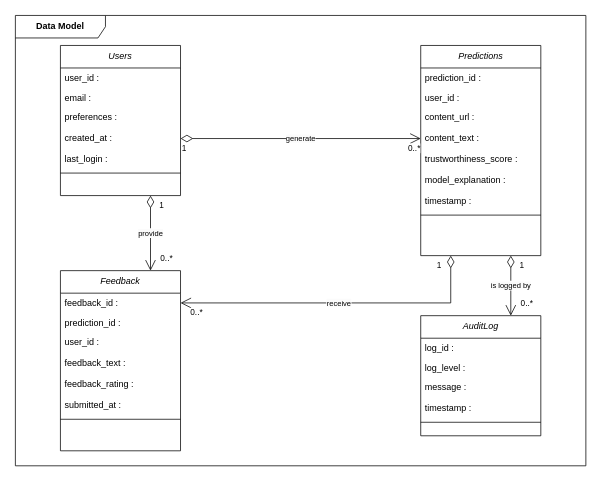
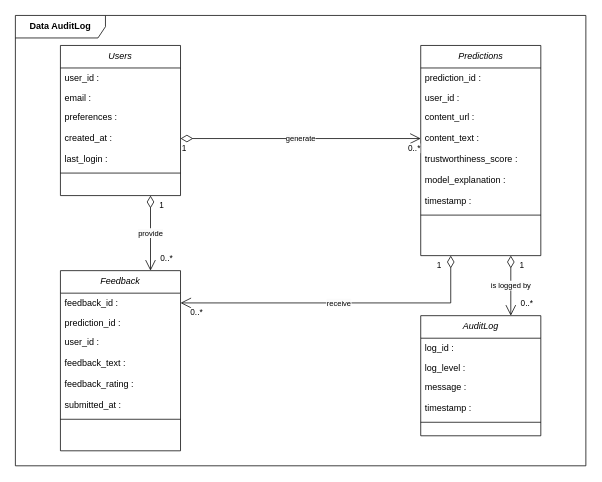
  <mxCell id="0" />
  <mxCell id="1" parent="0" />
  <mxCell id="2" value="Users" style="swimlane;fontStyle=2;align=center;verticalAlign=top;childLayout=stackLayout;horizontal=1;startSize=30;horizontalStack=0;resizeParent=1;resizeLast=0;collapsible=1;marginBottom=0;rounded=0;shadow=0;strokeWidth=1;" parent="1" vertex="1"><mxGeometry x="80" y="60" width="160" height="200" as="geometry"><mxRectangle x="230" y="140" width="160" height="26" as="alternateBounds" /></mxGeometry></mxCell>
  <mxCell id="3" value="user_id : " style="text;align=left;verticalAlign=top;spacingLeft=4;spacingRight=4;overflow=hidden;rotatable=0;points=[[0,0.5],[1,0.5]];portConstraint=eastwest;" parent="2" vertex="1"><mxGeometry y="30" width="160" height="26" as="geometry" /></mxCell>
  <mxCell id="4" value="email : " style="text;align=left;verticalAlign=top;spacingLeft=4;spacingRight=4;overflow=hidden;rotatable=0;points=[[0,0.5],[1,0.5]];portConstraint=eastwest;rounded=0;shadow=0;html=0;" parent="2" vertex="1"><mxGeometry y="56" width="160" height="26" as="geometry" /></mxCell>
  <mxCell id="5" value="preferences :" style="text;align=left;verticalAlign=top;spacingLeft=4;spacingRight=4;overflow=hidden;rotatable=0;points=[[0,0.5],[1,0.5]];portConstraint=eastwest;rounded=0;shadow=0;html=0;" parent="2" vertex="1"><mxGeometry y="82" width="160" height="28" as="geometry" /></mxCell>
  <mxCell id="6" value="created_at : " style="text;align=left;verticalAlign=top;spacingLeft=4;spacingRight=4;overflow=hidden;rotatable=0;points=[[0,0.5],[1,0.5]];portConstraint=eastwest;rounded=0;shadow=0;html=0;" vertex="1" parent="2"><mxGeometry y="110" width="160" height="28" as="geometry" /></mxCell>
  <mxCell id="7" value="last_login : " style="text;align=left;verticalAlign=top;spacingLeft=4;spacingRight=4;overflow=hidden;rotatable=0;points=[[0,0.5],[1,0.5]];portConstraint=eastwest;rounded=0;shadow=0;html=0;" vertex="1" parent="2"><mxGeometry y="138" width="160" height="28" as="geometry" /></mxCell>
  <mxCell id="8" value="" style="line;html=1;strokeWidth=1;align=left;verticalAlign=middle;spacingTop=-1;spacingLeft=3;spacingRight=3;rotatable=0;labelPosition=right;points=[];portConstraint=eastwest;" parent="2" vertex="1"><mxGeometry y="166" width="160" height="8" as="geometry" /></mxCell>
  <mxCell id="9" value="Predictions" style="swimlane;fontStyle=2;align=center;verticalAlign=top;childLayout=stackLayout;horizontal=1;startSize=30;horizontalStack=0;resizeParent=1;resizeLast=0;collapsible=1;marginBottom=0;rounded=0;shadow=0;strokeWidth=1;" vertex="1" parent="1"><mxGeometry x="560" y="60" width="160" height="280" as="geometry"><mxRectangle x="230" y="140" width="160" height="26" as="alternateBounds" /></mxGeometry></mxCell>
  <mxCell id="10" value="prediction_id :" style="text;align=left;verticalAlign=top;spacingLeft=4;spacingRight=4;overflow=hidden;rotatable=0;points=[[0,0.5],[1,0.5]];portConstraint=eastwest;" vertex="1" parent="9"><mxGeometry y="30" width="160" height="26" as="geometry" /></mxCell>
  <mxCell id="11" value="user_id :" style="text;align=left;verticalAlign=top;spacingLeft=4;spacingRight=4;overflow=hidden;rotatable=0;points=[[0,0.5],[1,0.5]];portConstraint=eastwest;rounded=0;shadow=0;html=0;" vertex="1" parent="9"><mxGeometry y="56" width="160" height="26" as="geometry" /></mxCell>
  <mxCell id="12" value="content_url : " style="text;align=left;verticalAlign=top;spacingLeft=4;spacingRight=4;overflow=hidden;rotatable=0;points=[[0,0.5],[1,0.5]];portConstraint=eastwest;rounded=0;shadow=0;html=0;" vertex="1" parent="9"><mxGeometry y="82" width="160" height="28" as="geometry" /></mxCell>
  <mxCell id="13" value="content_text : " style="text;align=left;verticalAlign=top;spacingLeft=4;spacingRight=4;overflow=hidden;rotatable=0;points=[[0,0.5],[1,0.5]];portConstraint=eastwest;rounded=0;shadow=0;html=0;" vertex="1" parent="9"><mxGeometry y="110" width="160" height="28" as="geometry" /></mxCell>
  <mxCell id="14" value="trustworthiness_score : " style="text;align=left;verticalAlign=top;spacingLeft=4;spacingRight=4;overflow=hidden;rotatable=0;points=[[0,0.5],[1,0.5]];portConstraint=eastwest;rounded=0;shadow=0;html=0;" vertex="1" parent="9"><mxGeometry y="138" width="160" height="28" as="geometry" /></mxCell>
  <mxCell id="15" value="model_explanation :" style="text;align=left;verticalAlign=top;spacingLeft=4;spacingRight=4;overflow=hidden;rotatable=0;points=[[0,0.5],[1,0.5]];portConstraint=eastwest;rounded=0;shadow=0;html=0;" vertex="1" parent="9"><mxGeometry y="166" width="160" height="28" as="geometry" /></mxCell>
  <mxCell id="16" value="timestamp : " style="text;align=left;verticalAlign=top;spacingLeft=4;spacingRight=4;overflow=hidden;rotatable=0;points=[[0,0.5],[1,0.5]];portConstraint=eastwest;rounded=0;shadow=0;html=0;" vertex="1" parent="9"><mxGeometry y="194" width="160" height="28" as="geometry" /></mxCell>
  <mxCell id="17" value="" style="line;html=1;strokeWidth=1;align=left;verticalAlign=middle;spacingTop=-1;spacingLeft=3;spacingRight=3;rotatable=0;labelPosition=right;points=[];portConstraint=eastwest;" vertex="1" parent="9"><mxGeometry y="222" width="160" height="8" as="geometry" /></mxCell>
  <mxCell id="18" value="Feedback" style="swimlane;fontStyle=2;align=center;verticalAlign=top;childLayout=stackLayout;horizontal=1;startSize=30;horizontalStack=0;resizeParent=1;resizeLast=0;collapsible=1;marginBottom=0;rounded=0;shadow=0;strokeWidth=1;" vertex="1" parent="1"><mxGeometry x="80" y="360" width="160" height="240" as="geometry"><mxRectangle x="230" y="140" width="160" height="26" as="alternateBounds" /></mxGeometry></mxCell>
  <mxCell id="19" value="feedback_id : " style="text;align=left;verticalAlign=top;spacingLeft=4;spacingRight=4;overflow=hidden;rotatable=0;points=[[0,0.5],[1,0.5]];portConstraint=eastwest;" vertex="1" parent="18"><mxGeometry y="30" width="160" height="26" as="geometry" /></mxCell>
  <mxCell id="20" value="prediction_id : " style="text;align=left;verticalAlign=top;spacingLeft=4;spacingRight=4;overflow=hidden;rotatable=0;points=[[0,0.5],[1,0.5]];portConstraint=eastwest;rounded=0;shadow=0;html=0;" vertex="1" parent="18"><mxGeometry y="56" width="160" height="26" as="geometry" /></mxCell>
  <mxCell id="21" value="user_id : " style="text;align=left;verticalAlign=top;spacingLeft=4;spacingRight=4;overflow=hidden;rotatable=0;points=[[0,0.5],[1,0.5]];portConstraint=eastwest;rounded=0;shadow=0;html=0;" vertex="1" parent="18"><mxGeometry y="82" width="160" height="28" as="geometry" /></mxCell>
  <mxCell id="22" value="feedback_text : " style="text;align=left;verticalAlign=top;spacingLeft=4;spacingRight=4;overflow=hidden;rotatable=0;points=[[0,0.5],[1,0.5]];portConstraint=eastwest;rounded=0;shadow=0;html=0;" vertex="1" parent="18"><mxGeometry y="110" width="160" height="28" as="geometry" /></mxCell>
  <mxCell id="23" value="feedback_rating : " style="text;align=left;verticalAlign=top;spacingLeft=4;spacingRight=4;overflow=hidden;rotatable=0;points=[[0,0.5],[1,0.5]];portConstraint=eastwest;rounded=0;shadow=0;html=0;" vertex="1" parent="18"><mxGeometry y="138" width="160" height="28" as="geometry" /></mxCell>
  <mxCell id="24" value="submitted_at : " style="text;align=left;verticalAlign=top;spacingLeft=4;spacingRight=4;overflow=hidden;rotatable=0;points=[[0,0.5],[1,0.5]];portConstraint=eastwest;rounded=0;shadow=0;html=0;" vertex="1" parent="18"><mxGeometry y="166" width="160" height="28" as="geometry" /></mxCell>
  <mxCell id="25" value="" style="line;html=1;strokeWidth=1;align=left;verticalAlign=middle;spacingTop=-1;spacingLeft=3;spacingRight=3;rotatable=0;labelPosition=right;points=[];portConstraint=eastwest;" vertex="1" parent="18"><mxGeometry y="194" width="160" height="8" as="geometry" /></mxCell>
  <mxCell id="26" value="AuditLog" style="swimlane;fontStyle=2;align=center;verticalAlign=top;childLayout=stackLayout;horizontal=1;startSize=30;horizontalStack=0;resizeParent=1;resizeLast=0;collapsible=1;marginBottom=0;rounded=0;shadow=0;strokeWidth=1;" vertex="1" parent="1"><mxGeometry x="560" y="420" width="160" height="160" as="geometry"><mxRectangle x="230" y="140" width="160" height="26" as="alternateBounds" /></mxGeometry></mxCell>
  <mxCell id="27" value="log_id :" style="text;align=left;verticalAlign=top;spacingLeft=4;spacingRight=4;overflow=hidden;rotatable=0;points=[[0,0.5],[1,0.5]];portConstraint=eastwest;" vertex="1" parent="26"><mxGeometry y="30" width="160" height="26" as="geometry" /></mxCell>
  <mxCell id="28" value="log_level :" style="text;align=left;verticalAlign=top;spacingLeft=4;spacingRight=4;overflow=hidden;rotatable=0;points=[[0,0.5],[1,0.5]];portConstraint=eastwest;rounded=0;shadow=0;html=0;" vertex="1" parent="26"><mxGeometry y="56" width="160" height="26" as="geometry" /></mxCell>
  <mxCell id="29" value="message :" style="text;align=left;verticalAlign=top;spacingLeft=4;spacingRight=4;overflow=hidden;rotatable=0;points=[[0,0.5],[1,0.5]];portConstraint=eastwest;rounded=0;shadow=0;html=0;" vertex="1" parent="26"><mxGeometry y="82" width="160" height="28" as="geometry" /></mxCell>
  <mxCell id="30" value="timestamp :" style="text;align=left;verticalAlign=top;spacingLeft=4;spacingRight=4;overflow=hidden;rotatable=0;points=[[0,0.5],[1,0.5]];portConstraint=eastwest;rounded=0;shadow=0;html=0;" vertex="1" parent="26"><mxGeometry y="110" width="160" height="28" as="geometry" /></mxCell>
  <mxCell id="31" value="" style="line;html=1;strokeWidth=1;align=left;verticalAlign=middle;spacingTop=-1;spacingLeft=3;spacingRight=3;rotatable=0;labelPosition=right;points=[];portConstraint=eastwest;" vertex="1" parent="26"><mxGeometry y="138" width="160" height="8" as="geometry" /></mxCell>
  <mxCell id="32" value="&lt;span style=&quot;font-size: 10px; background-color: rgb(251, 251, 251);&quot;&gt;generate&lt;/span&gt;" style="endArrow=open;html=1;endSize=12;startArrow=diamondThin;startSize=14;startFill=0;edgeStyle=orthogonalEdgeStyle;rounded=0;exitX=1;exitY=0.5;exitDx=0;exitDy=0;entryX=0;entryY=0.5;entryDx=0;entryDy=0;" edge="1" parent="1" source="6" target="13"><mxGeometry relative="1" as="geometry"><mxPoint x="325" y="180" as="sourcePoint" /><mxPoint x="485" y="180" as="targetPoint" /><mxPoint as="offset" /></mxGeometry></mxCell>
  <mxCell id="33" value="1" style="edgeLabel;resizable=0;html=1;align=left;verticalAlign=top;" connectable="0" vertex="1" parent="32"><mxGeometry x="-1" relative="1" as="geometry" /></mxCell>
  <mxCell id="34" value="0..*" style="edgeLabel;resizable=0;html=1;align=right;verticalAlign=top;" connectable="0" vertex="1" parent="32"><mxGeometry x="1" relative="1" as="geometry" /></mxCell>
  <mxCell id="35" value="&lt;span style=&quot;font-size: 10px; background-color: rgb(251, 251, 251);&quot;&gt;provide&lt;/span&gt;" style="endArrow=open;html=1;endSize=12;startArrow=diamondThin;startSize=14;startFill=0;edgeStyle=orthogonalEdgeStyle;rounded=0;exitX=0.75;exitY=1;exitDx=0;exitDy=0;entryX=0.75;entryY=0;entryDx=0;entryDy=0;" edge="1" parent="1" source="2" target="18"><mxGeometry relative="1" as="geometry"><mxPoint x="210" y="280" as="sourcePoint" /><mxPoint x="530" y="280" as="targetPoint" /><mxPoint as="offset" /></mxGeometry></mxCell>
  <mxCell id="36" value="1" style="edgeLabel;resizable=0;html=1;align=left;verticalAlign=top;" connectable="0" vertex="1" parent="35"><mxGeometry x="-1" relative="1" as="geometry"><mxPoint x="10" as="offset" /></mxGeometry></mxCell>
  <mxCell id="37" value="0..*" style="edgeLabel;resizable=0;html=1;align=right;verticalAlign=top;" connectable="0" vertex="1" parent="35"><mxGeometry x="1" relative="1" as="geometry"><mxPoint x="30" y="-30" as="offset" /></mxGeometry></mxCell>
  <mxCell id="38" value="&lt;span style=&quot;font-size: 10px; background-color: rgb(251, 251, 251);&quot;&gt;receive&lt;/span&gt;" style="endArrow=open;html=1;endSize=12;startArrow=diamondThin;startSize=14;startFill=0;edgeStyle=orthogonalEdgeStyle;rounded=0;exitX=0.25;exitY=1;exitDx=0;exitDy=0;entryX=1;entryY=0.5;entryDx=0;entryDy=0;" edge="1" parent="1" source="9" target="19"><mxGeometry x="0.002" relative="1" as="geometry"><mxPoint x="270" y="400" as="sourcePoint" /><mxPoint x="590" y="400" as="targetPoint" /><mxPoint as="offset" /></mxGeometry></mxCell>
  <mxCell id="39" value="1" style="edgeLabel;resizable=0;html=1;align=left;verticalAlign=top;" connectable="0" vertex="1" parent="38"><mxGeometry x="-1" relative="1" as="geometry"><mxPoint x="-20" as="offset" /></mxGeometry></mxCell>
  <mxCell id="40" value="0..*" style="edgeLabel;resizable=0;html=1;align=right;verticalAlign=top;" connectable="0" vertex="1" parent="38"><mxGeometry x="1" relative="1" as="geometry"><mxPoint x="30" as="offset" /></mxGeometry></mxCell>
  <mxCell id="41" value="&lt;span style=&quot;font-size: 10px; background-color: rgb(251, 251, 251);&quot;&gt;is logged by&lt;/span&gt;" style="endArrow=open;html=1;endSize=12;startArrow=diamondThin;startSize=14;startFill=0;edgeStyle=orthogonalEdgeStyle;rounded=0;entryX=0.75;entryY=0;entryDx=0;entryDy=0;exitX=0.75;exitY=1;exitDx=0;exitDy=0;" edge="1" parent="1" source="9" target="26"><mxGeometry relative="1" as="geometry"><mxPoint x="750" y="340" as="sourcePoint" /><mxPoint x="750" y="440" as="targetPoint" /><mxPoint as="offset" /></mxGeometry></mxCell>
  <mxCell id="42" value="1" style="edgeLabel;resizable=0;html=1;align=left;verticalAlign=top;" connectable="0" vertex="1" parent="41"><mxGeometry x="-1" relative="1" as="geometry"><mxPoint x="10" as="offset" /></mxGeometry></mxCell>
  <mxCell id="43" value="0..*" style="edgeLabel;resizable=0;html=1;align=right;verticalAlign=top;" connectable="0" vertex="1" parent="41"><mxGeometry x="1" relative="1" as="geometry"><mxPoint x="30" y="-30" as="offset" /></mxGeometry></mxCell>
- <mxCell id="44" value="&lt;span style=&quot;font-weight: 700; text-wrap: nowrap;&quot;&gt;Data Model&lt;/span&gt;" style="shape=umlFrame;whiteSpace=wrap;html=1;pointerEvents=0;width=120;height=30;" vertex="1" parent="1"><mxGeometry x="20" y="20" width="760" height="600" as="geometry" /></mxCell>
+ <mxCell id="44" value="&lt;span style=&quot;font-weight: 700; text-wrap: nowrap;&quot;&gt;Data AuditLog&lt;/span&gt;" style="shape=umlFrame;whiteSpace=wrap;html=1;pointerEvents=0;width=120;height=30;" vertex="1" parent="1"><mxGeometry x="20" y="20" width="760" height="600" as="geometry" /></mxCell>
